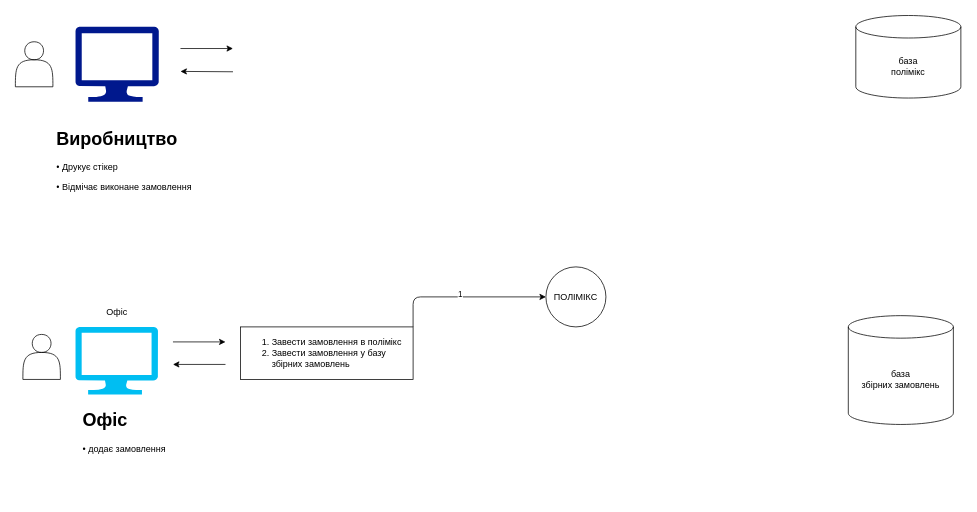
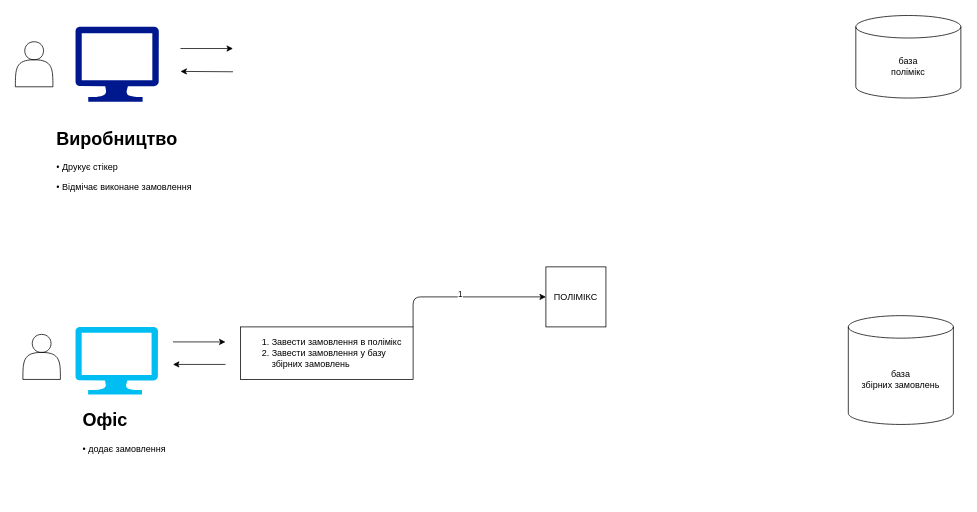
  <mxCell id="0" />
  <mxCell id="1" parent="0" />
  <mxCell id="2" value="" style="shape=actor;whiteSpace=wrap;html=1;" vertex="1" parent="1"><mxGeometry x="20" y="55" width="50" height="60" as="geometry" /></mxCell>
  <mxCell id="3" value="" style="aspect=fixed;pointerEvents=1;shadow=0;dashed=0;html=1;strokeColor=none;labelPosition=center;verticalLabelPosition=bottom;verticalAlign=top;align=center;fillColor=#00188D;shape=mxgraph.azure.computer" vertex="1" parent="1"><mxGeometry x="100" y="35" width="111.11" height="100" as="geometry" /></mxCell>
  <mxCell id="4" value="" style="endArrow=classic;html=1;" edge="1" parent="1"><mxGeometry width="50" height="50" relative="1" as="geometry"><mxPoint x="240" y="64" as="sourcePoint" /><mxPoint x="310" y="64" as="targetPoint" /></mxGeometry></mxCell>
  <mxCell id="5" value="" style="endArrow=classic;html=1;" edge="1" parent="1"><mxGeometry width="50" height="50" relative="1" as="geometry"><mxPoint x="310" y="95" as="sourcePoint" /><mxPoint x="240" y="94.5" as="targetPoint" /></mxGeometry></mxCell>
  <mxCell id="6" value="" style="verticalLabelPosition=bottom;html=1;verticalAlign=top;align=center;strokeColor=none;fillColor=#00BEF2;shape=mxgraph.azure.computer;pointerEvents=1;" vertex="1" parent="1"><mxGeometry x="100" y="435" width="110" height="90" as="geometry" /></mxCell>
  <mxCell id="7" value="" style="shape=actor;whiteSpace=wrap;html=1;" vertex="1" parent="1"><mxGeometry x="30" y="445" width="50" height="60" as="geometry" /></mxCell>
  <mxCell id="8" value="" style="endArrow=classic;html=1;" edge="1" parent="1"><mxGeometry width="50" height="50" relative="1" as="geometry"><mxPoint x="230" y="455" as="sourcePoint" /><mxPoint x="300" y="455" as="targetPoint" /></mxGeometry></mxCell>
  <mxCell id="9" value="" style="endArrow=classic;html=1;" edge="1" parent="1"><mxGeometry width="50" height="50" relative="1" as="geometry"><mxPoint x="300" y="485" as="sourcePoint" /><mxPoint x="230" y="485" as="targetPoint" /></mxGeometry></mxCell>
- <mxCell id="10" value="Офіс" style="text;html=1;strokeColor=none;fillColor=none;align=center;verticalAlign=middle;whiteSpace=wrap;rounded=0;" vertex="1" parent="1"><mxGeometry x="123.05" y="405" width="65" height="20" as="geometry" /></mxCell>
  <mxCell id="11" value="база&lt;br&gt;полімікс" style="shape=cylinder3;whiteSpace=wrap;html=1;boundedLbl=1;backgroundOutline=1;size=15;" vertex="1" parent="1"><mxGeometry x="1140" y="20" width="140" height="110" as="geometry" /></mxCell>
  <mxCell id="12" value="база&lt;br&gt;збірних замовлень" style="shape=cylinder3;whiteSpace=wrap;html=1;boundedLbl=1;backgroundOutline=1;size=15;" vertex="1" parent="1"><mxGeometry x="1130" y="420" width="140" height="145" as="geometry" /></mxCell>
  <mxCell id="13" value="&lt;h1&gt;Виробництво&lt;/h1&gt;&lt;p&gt;• Друкує стікер&lt;/p&gt;&lt;p&gt;• Відмічає виконане замовлення&lt;/p&gt;" style="text;html=1;strokeColor=none;fillColor=none;spacing=5;spacingTop=-20;whiteSpace=wrap;overflow=hidden;rounded=0;" vertex="1" parent="1"><mxGeometry x="70" y="165" width="210" height="120" as="geometry" /></mxCell>
  <mxCell id="14" value="&lt;h1&gt;Офіс&lt;/h1&gt;&lt;p&gt;• додає замовлення&lt;/p&gt;" style="text;html=1;strokeColor=none;fillColor=none;spacing=5;spacingTop=-20;whiteSpace=wrap;overflow=hidden;rounded=0;" vertex="1" parent="1"><mxGeometry x="105" y="540" width="210" height="120" as="geometry" /></mxCell>
  <mxCell id="15" style="edgeStyle=orthogonalEdgeStyle;rounded=1;orthogonalLoop=1;jettySize=auto;html=1;exitX=1;exitY=0;exitDx=0;exitDy=0;entryX=0;entryY=0.5;entryDx=0;entryDy=0;" edge="1" parent="1" source="17" target="18"><mxGeometry relative="1" as="geometry"><Array as="points"><mxPoint x="550" y="395" /></Array></mxGeometry></mxCell>
  <mxCell id="16" value="1" style="edgeLabel;html=1;align=center;verticalAlign=middle;resizable=0;points=[];" vertex="1" connectable="0" parent="15"><mxGeometry x="-0.064" y="4" relative="1" as="geometry"><mxPoint as="offset" /></mxGeometry></mxCell>
  <mxCell id="17" value="&lt;ol&gt;&lt;li&gt;Завести замовлення в полімікс&lt;/li&gt;&lt;li&gt;Завести замовлення у базу збірних замовлень&lt;/li&gt;&lt;/ol&gt;" style="rounded=0;whiteSpace=wrap;html=1;align=left;" vertex="1" parent="1"><mxGeometry x="320" y="435" width="230" height="70" as="geometry" /></mxCell>
- <mxCell id="18" value="ПОЛІМІКС" style="ellipse;whiteSpace=wrap;html=1;aspect=fixed;" vertex="1" parent="1"><mxGeometry x="727" y="355" width="80" height="80" as="geometry" /></mxCell>
+ <mxCell id="18" value="ПОЛІМІКС" style="whiteSpace=wrap;html=1;aspect=fixed;" vertex="1" parent="1"><mxGeometry x="727" y="355" width="80" height="80" as="geometry" /></mxCell>
